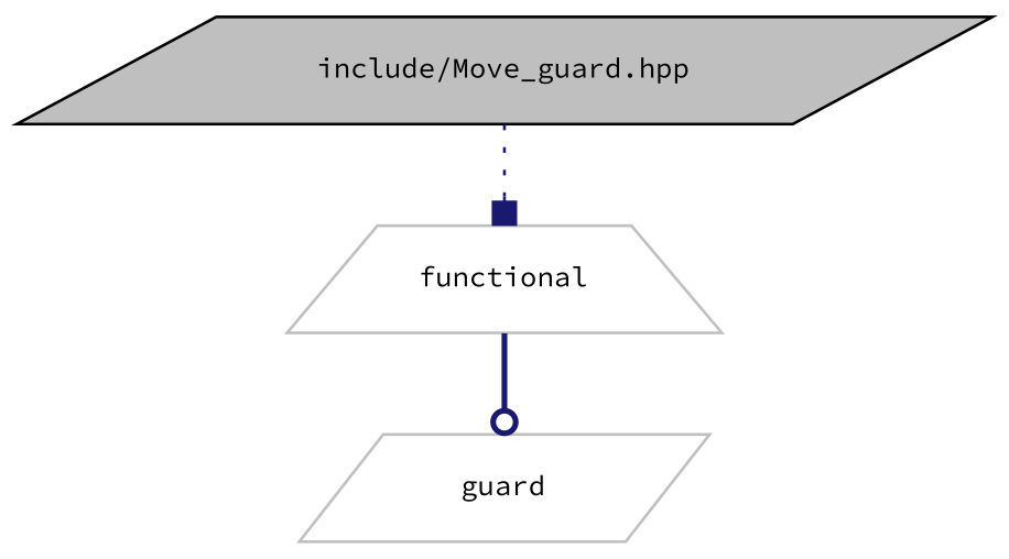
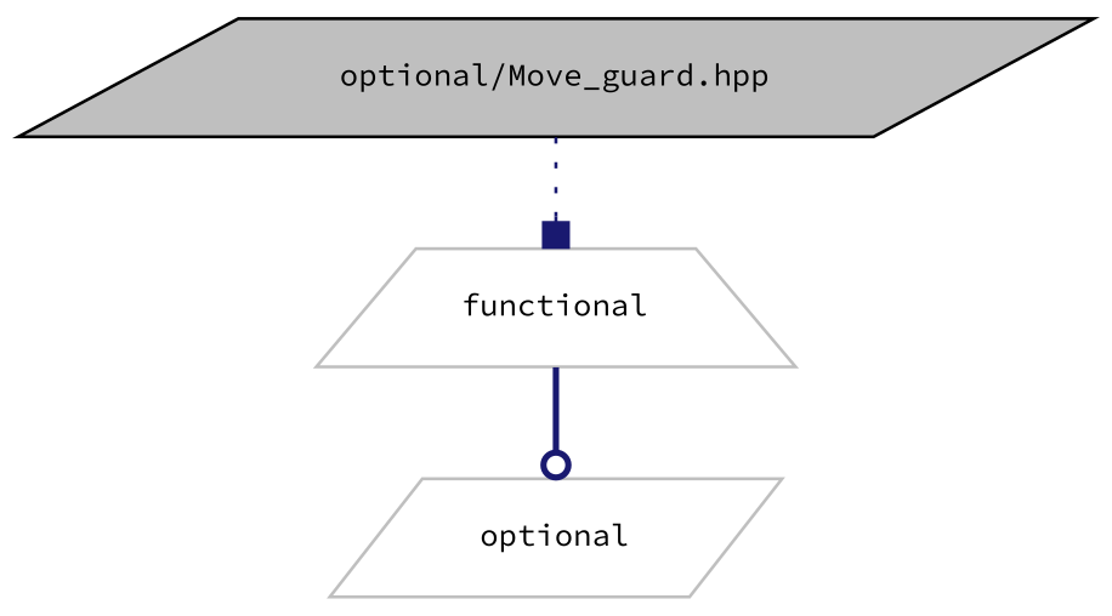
  digraph {
    fontname="Source Code Pro"
    node [color=grey75 fillcolor=white fontname="Source Code Pro" fontsize=10 shape=parallelogram style=filled]
    edge [color=midnightblue fontname="Source Code Pro" fontsize=10 labelfontname=Helvetica labelfontsize=10]
-   n1 [color=black fillcolor=grey75 fontcolor=black height=0.2 label="include/Move_guard.hpp" width=0.4]
+   n1 [color=black fillcolor=grey75 fontcolor=black height=0.2 label="optional/Move_guard.hpp" width=0.4]
    n2 [height=0.2 label=functional shape=trapezium width=0.4]
-   n3 [height=0.2 label=guard width=0.4]
+   n3 [height=0.2 label=optional width=0.4]
    n1 -> n2 [arrowhead=box style=dotted]
    n2 -> n3 [arrowhead=odot style=bold]
  }
